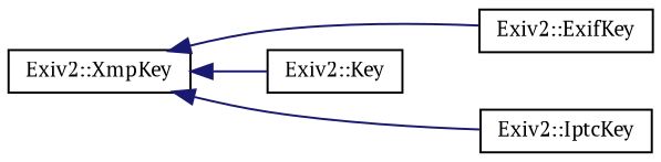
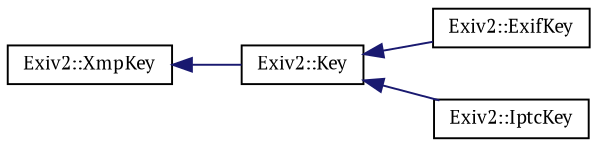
  digraph {
    fontname="PT Serif"
    rankdir=LR
    node [color=black fillcolor=white fontname="PT Serif" fontsize=10 shape=record style=filled]
    edge [color=midnightblue dir=back fontname="PT Serif" fontsize=10 labelfontname=FreeSans labelfontsize=10 style=solid]
    n1 [height=0.2 label="Exiv2::Key" width=0.4]
    n2 [height=0.2 label="Exiv2::ExifKey" width=0.4]
    n3 [height=0.2 label="Exiv2::IptcKey" width=0.4]
    n4 [height=0.2 label="Exiv2::XmpKey" width=0.4]
-   n4 -> n2
-   n4 -> n3
+   n1 -> n2
+   n1 -> n3
    n4 -> n1
  }
